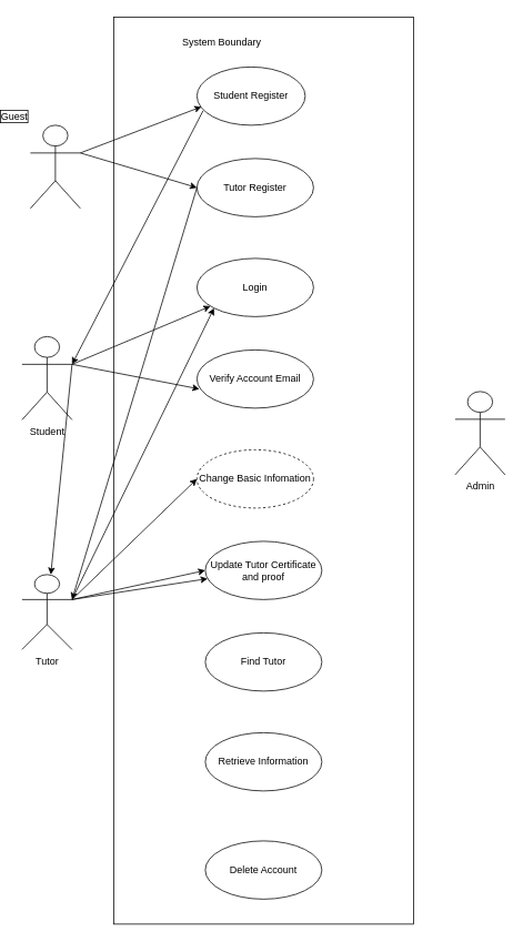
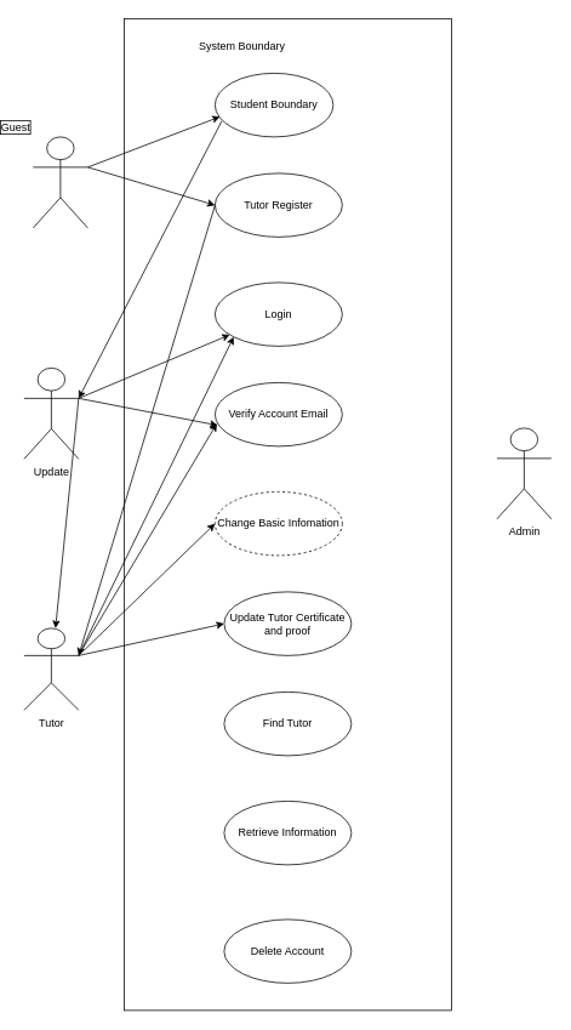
  <mxCell id="0" />
  <mxCell id="1" parent="0" />
  <mxCell id="2" value="Guest" style="shape=umlActor;verticalLabelPosition=top;verticalAlign=bottom;fontFamily=Helvetica;labelPosition=left;align=right;labelBackgroundColor=none;labelBorderColor=default;html=1;whiteSpace=wrap;" vertex="1" parent="1"><mxGeometry x="30" y="150" width="60" height="100" as="geometry" /></mxCell>
  <mxCell id="3" value="System Boundary" style="text;html=1;strokeColor=none;fillColor=none;align=center;verticalAlign=middle;whiteSpace=wrap;rounded=0;glass=0;labelBackgroundColor=none;labelBorderColor=none;sketch=0;fontFamily=Helvetica;" vertex="1" parent="1"><mxGeometry x="205" y="30" width="110" height="40" as="geometry" /></mxCell>
  <mxCell id="4" value="" style="rounded=0;whiteSpace=wrap;html=1;glass=0;labelBackgroundColor=none;labelBorderColor=none;sketch=0;fontFamily=Helvetica;fillColor=none;direction=south;" vertex="1" parent="1"><mxGeometry x="130" y="20" width="360" height="1090" as="geometry" /></mxCell>
- <mxCell id="5" value="Student" style="shape=umlActor;verticalLabelPosition=bottom;verticalAlign=top;html=1;outlineConnect=0;glass=0;labelBackgroundColor=none;labelBorderColor=none;sketch=0;fontFamily=Helvetica;fillColor=none;" vertex="1" parent="1"><mxGeometry x="20" y="404" width="60" height="100" as="geometry" /></mxCell>
+ <mxCell id="5" value="Update" style="shape=umlActor;verticalLabelPosition=bottom;verticalAlign=top;html=1;outlineConnect=0;glass=0;labelBackgroundColor=none;labelBorderColor=none;sketch=0;fontFamily=Helvetica;fillColor=none;" vertex="1" parent="1"><mxGeometry x="20" y="404" width="60" height="100" as="geometry" /></mxCell>
  <mxCell id="6" value="Tutor" style="shape=umlActor;verticalLabelPosition=bottom;verticalAlign=top;html=1;outlineConnect=0;glass=0;labelBackgroundColor=none;labelBorderColor=none;sketch=0;fontFamily=Helvetica;fillColor=none;" vertex="1" parent="1"><mxGeometry x="20" y="690" width="60" height="90" as="geometry" /></mxCell>
- <mxCell id="7" value="Student Register" style="ellipse;whiteSpace=wrap;html=1;glass=0;labelBackgroundColor=none;labelBorderColor=none;sketch=0;fontFamily=Helvetica;fillColor=none;" vertex="1" parent="1"><mxGeometry x="230" y="80" width="130" height="70" as="geometry" /></mxCell>
+ <mxCell id="7" value="Student Boundary" style="ellipse;whiteSpace=wrap;html=1;glass=0;labelBackgroundColor=none;labelBorderColor=none;sketch=0;fontFamily=Helvetica;fillColor=none;" vertex="1" parent="1"><mxGeometry x="230" y="80" width="130" height="70" as="geometry" /></mxCell>
  <mxCell id="8" value="Tutor Register" style="ellipse;whiteSpace=wrap;html=1;glass=0;labelBackgroundColor=none;labelBorderColor=none;sketch=0;fontFamily=Helvetica;fillColor=none;" vertex="1" parent="1"><mxGeometry x="230" y="190" width="140" height="70" as="geometry" /></mxCell>
  <mxCell id="9" value="" style="endArrow=classic;html=1;rounded=0;fontFamily=Helvetica;entryX=0.042;entryY=0.683;entryDx=0;entryDy=0;entryPerimeter=0;exitX=1;exitY=0.333;exitDx=0;exitDy=0;exitPerimeter=0;" edge="1" parent="1" source="2" target="7"><mxGeometry width="50" height="50" relative="1" as="geometry"><mxPoint x="110" y="190" as="sourcePoint" /><mxPoint x="160" y="140" as="targetPoint" /></mxGeometry></mxCell>
  <mxCell id="10" value="" style="endArrow=classic;html=1;rounded=0;fontFamily=Helvetica;entryX=0;entryY=0.5;entryDx=0;entryDy=0;exitX=1;exitY=0.333;exitDx=0;exitDy=0;exitPerimeter=0;" edge="1" parent="1" source="2" target="8"><mxGeometry width="50" height="50" relative="1" as="geometry"><mxPoint x="70" y="190" as="sourcePoint" /><mxPoint x="160" y="140" as="targetPoint" /><Array as="points" /></mxGeometry></mxCell>
  <mxCell id="11" value="" style="endArrow=classic;html=1;rounded=0;fontFamily=Helvetica;entryX=1;entryY=0.333;entryDx=0;entryDy=0;entryPerimeter=0;exitX=0.057;exitY=0.75;exitDx=0;exitDy=0;exitPerimeter=0;" edge="1" parent="1" source="7" target="5"><mxGeometry width="50" height="50" relative="1" as="geometry"><mxPoint x="210" y="130" as="sourcePoint" /><mxPoint x="260" y="80" as="targetPoint" /><Array as="points" /></mxGeometry></mxCell>
  <mxCell id="12" value="" style="endArrow=classic;html=1;rounded=0;fontFamily=Helvetica;exitX=0;exitY=0.5;exitDx=0;exitDy=0;entryX=1;entryY=0.333;entryDx=0;entryDy=0;entryPerimeter=0;" edge="1" parent="1" source="8" target="6"><mxGeometry width="50" height="50" relative="1" as="geometry"><mxPoint x="210" y="250" as="sourcePoint" /><mxPoint x="260" y="195" as="targetPoint" /></mxGeometry></mxCell>
  <mxCell id="13" value="Login" style="ellipse;whiteSpace=wrap;html=1;glass=0;labelBackgroundColor=none;labelBorderColor=none;sketch=0;fontFamily=Helvetica;fillColor=none;" vertex="1" parent="1"><mxGeometry x="230" y="310" width="140" height="70" as="geometry" /></mxCell>
  <mxCell id="14" value="Change Basic Infomation" style="ellipse;whiteSpace=wrap;html=1;glass=0;labelBackgroundColor=none;labelBorderColor=none;sketch=0;fontFamily=Helvetica;fillColor=none;dashed=1;" vertex="1" parent="1"><mxGeometry x="230" y="540" width="140" height="70" as="geometry" /></mxCell>
  <mxCell id="15" value="Verify Account Email" style="ellipse;whiteSpace=wrap;html=1;glass=0;labelBackgroundColor=none;labelBorderColor=none;sketch=0;fontFamily=Helvetica;fillColor=none;" vertex="1" parent="1"><mxGeometry x="230" y="420" width="140" height="70" as="geometry" /></mxCell>
  <mxCell id="16" value="Update Tutor Certificate and proof" style="ellipse;whiteSpace=wrap;html=1;glass=0;labelBackgroundColor=none;labelBorderColor=none;sketch=0;fontFamily=Helvetica;fillColor=none;" vertex="1" parent="1"><mxGeometry x="240" y="650" width="140" height="70" as="geometry" /></mxCell>
  <mxCell id="17" value="Find Tutor" style="ellipse;whiteSpace=wrap;html=1;glass=0;labelBackgroundColor=none;labelBorderColor=none;sketch=0;fontFamily=Helvetica;fillColor=none;" vertex="1" parent="1"><mxGeometry x="240" y="760" width="140" height="70" as="geometry" /></mxCell>
  <mxCell id="18" value="Retrieve Information" style="ellipse;whiteSpace=wrap;html=1;glass=0;labelBackgroundColor=none;labelBorderColor=none;sketch=0;fontFamily=Helvetica;fillColor=none;" vertex="1" parent="1"><mxGeometry x="240" y="880" width="140" height="70" as="geometry" /></mxCell>
  <mxCell id="19" value="Delete Account" style="ellipse;whiteSpace=wrap;html=1;glass=0;labelBackgroundColor=none;labelBorderColor=none;sketch=0;fontFamily=Helvetica;fillColor=none;" vertex="1" parent="1"><mxGeometry x="240" y="1010" width="140" height="70" as="geometry" /></mxCell>
  <mxCell id="20" value="Admin" style="shape=umlActor;verticalLabelPosition=bottom;verticalAlign=top;html=1;outlineConnect=0;glass=0;labelBackgroundColor=none;labelBorderColor=none;sketch=0;fontFamily=Helvetica;fillColor=none;" vertex="1" parent="1"><mxGeometry x="540" y="470" width="60" height="100" as="geometry" /></mxCell>
  <mxCell id="21" value="" style="endArrow=classic;html=1;rounded=0;fontFamily=Helvetica;exitX=1;exitY=0.333;exitDx=0;exitDy=0;exitPerimeter=0;" edge="1" parent="1" source="5" target="13"><mxGeometry width="50" height="50" relative="1" as="geometry"><mxPoint x="80" y="440" as="sourcePoint" /><mxPoint x="110" y="420" as="targetPoint" /><Array as="points" /></mxGeometry></mxCell>
  <mxCell id="22" value="" style="endArrow=classic;html=1;rounded=0;fontFamily=Helvetica;exitX=1;exitY=0.333;exitDx=0;exitDy=0;exitPerimeter=0;entryX=0;entryY=1;entryDx=0;entryDy=0;" edge="1" parent="1" source="6" target="13"><mxGeometry width="50" height="50" relative="1" as="geometry"><mxPoint x="80" y="740" as="sourcePoint" /><mxPoint x="130" y="690" as="targetPoint" /></mxGeometry></mxCell>
  <mxCell id="23" value="" style="endArrow=classic;html=1;rounded=0;fontFamily=Helvetica;exitX=1;exitY=0.333;exitDx=0;exitDy=0;exitPerimeter=0;entryX=0.021;entryY=0.671;entryDx=0;entryDy=0;entryPerimeter=0;" edge="1" parent="1" source="5" target="15"><mxGeometry width="50" height="50" relative="1" as="geometry"><mxPoint x="80" y="440" as="sourcePoint" /><mxPoint x="120" y="430" as="targetPoint" /></mxGeometry></mxCell>
- <mxCell id="24" value="" style="endArrow=classic;html=1;rounded=0;fontFamily=Helvetica;exitX=1;exitY=0.333;exitDx=0;exitDy=0;exitPerimeter=0;" edge="1" parent="1" source="6" target="16"><mxGeometry width="50" height="50" relative="1" as="geometry"><mxPoint x="80" y="750" as="sourcePoint" /><mxPoint x="130" y="700" as="targetPoint" /></mxGeometry></mxCell>
+ <mxCell id="24" value="" style="endArrow=classic;html=1;rounded=0;fontFamily=Helvetica;entryX=0.014;entryY=0.643;entryDx=0;entryDy=0;entryPerimeter=0;exitX=1;exitY=0.333;exitDx=0;exitDy=0;exitPerimeter=0;" edge="1" parent="1" source="6" target="15"><mxGeometry width="50" height="50" relative="1" as="geometry"><mxPoint x="80" y="750" as="sourcePoint" /><mxPoint x="130" y="700" as="targetPoint" /></mxGeometry></mxCell>
  <mxCell id="25" value="" style="endArrow=classic;html=1;rounded=0;fontFamily=Helvetica;exitX=1;exitY=0.333;exitDx=0;exitDy=0;exitPerimeter=0;" edge="1" parent="1" source="5" target="6"><mxGeometry width="50" height="50" relative="1" as="geometry"><mxPoint x="180" y="700" as="sourcePoint" /><mxPoint x="230" y="650" as="targetPoint" /></mxGeometry></mxCell>
  <mxCell id="26" value="" style="endArrow=classic;html=1;rounded=0;fontFamily=Helvetica;exitX=1;exitY=0.333;exitDx=0;exitDy=0;exitPerimeter=0;entryX=0;entryY=0.5;entryDx=0;entryDy=0;" edge="1" parent="1" source="6" target="14"><mxGeometry width="50" height="50" relative="1" as="geometry"><mxPoint x="180" y="700" as="sourcePoint" /><mxPoint x="230" y="650" as="targetPoint" /></mxGeometry></mxCell>
  <mxCell id="27" value="" style="endArrow=classic;html=1;rounded=0;fontFamily=Helvetica;entryX=0;entryY=0.5;entryDx=0;entryDy=0;" edge="1" parent="1" target="16"><mxGeometry width="50" height="50" relative="1" as="geometry"><mxPoint x="80" y="720" as="sourcePoint" /><mxPoint x="230" y="540" as="targetPoint" /></mxGeometry></mxCell>
